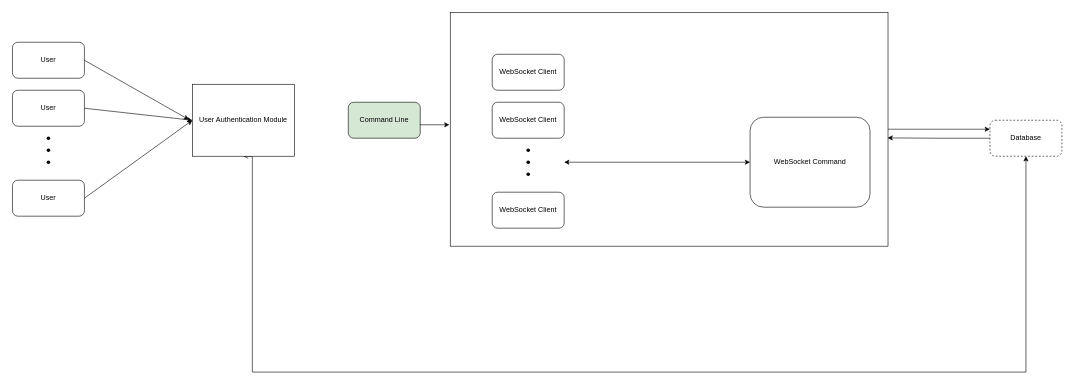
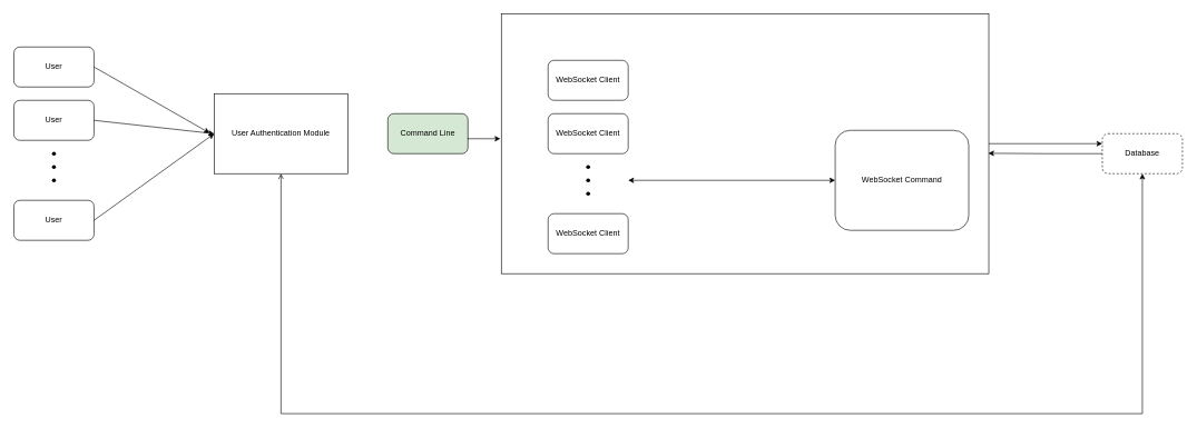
  <mxCell id="0" />
  <mxCell id="1" parent="0" />
  <mxCell id="2" value="" style="group" vertex="1" connectable="0" parent="1"><mxGeometry x="20" y="20" width="1750" height="600" as="geometry" /></mxCell>
  <mxCell id="3" style="edgeStyle=orthogonalEdgeStyle;rounded=0;orthogonalLoop=1;jettySize=auto;html=1;entryX=0;entryY=0.25;entryDx=0;entryDy=0;" edge="1" parent="2" source="4" target="9"><mxGeometry relative="1" as="geometry" /></mxCell>
  <mxCell id="4" value="" style="rounded=0;whiteSpace=wrap;html=1;" vertex="1" parent="2"><mxGeometry x="730" width="730" height="390" as="geometry" /></mxCell>
  <mxCell id="5" value="Command Line" style="rounded=1;whiteSpace=wrap;html=1;fillColor=#d5e8d4;" vertex="1" parent="2"><mxGeometry x="560" y="150" width="120" height="60" as="geometry" /></mxCell>
  <mxCell id="6" value="WebSocket Client" style="rounded=1;whiteSpace=wrap;html=1;" vertex="1" parent="2"><mxGeometry x="800" y="150" width="120" height="60" as="geometry" /></mxCell>
  <mxCell id="7" value="WebSocket Command" style="rounded=1;whiteSpace=wrap;html=1;" vertex="1" parent="2"><mxGeometry x="1230" y="175" width="200" height="150" as="geometry" /></mxCell>
  <mxCell id="8" style="edgeStyle=orthogonalEdgeStyle;rounded=0;orthogonalLoop=1;jettySize=auto;html=1;exitX=0.5;exitY=1;exitDx=0;exitDy=0;entryX=0.5;entryY=1;entryDx=0;entryDy=0;startArrow=classic;startFill=1;endArrow=open;" edge="1" parent="2" source="9" target="16"><mxGeometry relative="1" as="geometry"><Array as="points"><mxPoint x="1690" y="600" /><mxPoint x="400" y="600" /></Array></mxGeometry></mxCell>
  <mxCell id="9" value="Database" style="rounded=1;whiteSpace=wrap;html=1;dashed=1;" vertex="1" parent="2"><mxGeometry x="1630" y="180" width="120" height="60" as="geometry" /></mxCell>
  <mxCell id="10" value="WebSocket Client" style="rounded=1;whiteSpace=wrap;html=1;" vertex="1" parent="2"><mxGeometry x="800" y="70" width="120" height="60" as="geometry" /></mxCell>
  <mxCell id="11" value="WebSocket Client" style="rounded=1;whiteSpace=wrap;html=1;" vertex="1" parent="2"><mxGeometry x="800" y="300" width="120" height="60" as="geometry" /></mxCell>
  <mxCell id="12" value="" style="shape=waypoint;sketch=0;fillStyle=solid;size=6;pointerEvents=1;points=[];fillColor=none;resizable=0;rotatable=0;perimeter=centerPerimeter;snapToPoint=1;" vertex="1" parent="2"><mxGeometry x="850" y="220" width="20" height="20" as="geometry" /></mxCell>
  <mxCell id="13" value="" style="shape=waypoint;sketch=0;fillStyle=solid;size=6;pointerEvents=1;points=[];fillColor=none;resizable=0;rotatable=0;perimeter=centerPerimeter;snapToPoint=1;" vertex="1" parent="2"><mxGeometry x="850" y="240" width="20" height="20" as="geometry" /></mxCell>
  <mxCell id="14" value="" style="shape=waypoint;sketch=0;fillStyle=solid;size=6;pointerEvents=1;points=[];fillColor=none;resizable=0;rotatable=0;perimeter=centerPerimeter;snapToPoint=1;" vertex="1" parent="2"><mxGeometry x="850" y="260" width="20" height="20" as="geometry" /></mxCell>
  <mxCell id="15" value="User" style="rounded=1;whiteSpace=wrap;html=1;" vertex="1" parent="2"><mxGeometry y="280" width="120" height="60" as="geometry" /></mxCell>
- <mxCell id="16" value="User Authentication Module" style="rounded=0;whiteSpace=wrap;html=1;" vertex="1" parent="2"><mxGeometry x="300" y="120" width="170" height="120" as="geometry" /></mxCell>
+ <mxCell id="16" value="User Authentication Module" style="rounded=0;whiteSpace=wrap;html=1;" vertex="1" parent="2"><mxGeometry x="300" y="120" width="200" height="120" as="geometry" /></mxCell>
  <mxCell id="17" value="" style="endArrow=classic;html=1;rounded=0;exitX=1;exitY=0.5;exitDx=0;exitDy=0;entryX=0;entryY=0.5;entryDx=0;entryDy=0;" edge="1" parent="2" source="15" target="16"><mxGeometry width="50" height="50" relative="1" as="geometry"><mxPoint x="-80" y="360" as="sourcePoint" /><mxPoint x="230" y="360" as="targetPoint" /></mxGeometry></mxCell>
  <mxCell id="18" value="User" style="rounded=1;whiteSpace=wrap;html=1;" vertex="1" parent="2"><mxGeometry y="130" width="120" height="60" as="geometry" /></mxCell>
  <mxCell id="19" value="User" style="rounded=1;whiteSpace=wrap;html=1;" vertex="1" parent="2"><mxGeometry y="50" width="120" height="60" as="geometry" /></mxCell>
  <mxCell id="20" value="" style="shape=waypoint;sketch=0;fillStyle=solid;size=6;pointerEvents=1;points=[];fillColor=none;resizable=0;rotatable=0;perimeter=centerPerimeter;snapToPoint=1;" vertex="1" parent="2"><mxGeometry x="50" y="200" width="20" height="20" as="geometry" /></mxCell>
  <mxCell id="21" value="" style="shape=waypoint;sketch=0;fillStyle=solid;size=6;pointerEvents=1;points=[];fillColor=none;resizable=0;rotatable=0;perimeter=centerPerimeter;snapToPoint=1;" vertex="1" parent="2"><mxGeometry x="50" y="240" width="20" height="20" as="geometry" /></mxCell>
  <mxCell id="22" value="" style="shape=waypoint;sketch=0;fillStyle=solid;size=6;pointerEvents=1;points=[];fillColor=none;resizable=0;rotatable=0;perimeter=centerPerimeter;snapToPoint=1;" vertex="1" parent="2"><mxGeometry x="50" y="220" width="20" height="20" as="geometry" /></mxCell>
  <mxCell id="23" value="" style="endArrow=classic;html=1;rounded=0;exitX=1;exitY=0.5;exitDx=0;exitDy=0;entryX=0;entryY=0.5;entryDx=0;entryDy=0;" edge="1" parent="2" source="18" target="16"><mxGeometry width="50" height="50" relative="1" as="geometry"><mxPoint x="130" y="320" as="sourcePoint" /><mxPoint x="310" y="190" as="targetPoint" /></mxGeometry></mxCell>
  <mxCell id="24" value="" style="endArrow=classic;html=1;rounded=0;exitX=1;exitY=0.5;exitDx=0;exitDy=0;entryX=-0.034;entryY=0.492;entryDx=0;entryDy=0;entryPerimeter=0;" edge="1" parent="2" source="19" target="16"><mxGeometry width="50" height="50" relative="1" as="geometry"><mxPoint x="130" y="170" as="sourcePoint" /><mxPoint x="310" y="190" as="targetPoint" /></mxGeometry></mxCell>
  <mxCell id="25" value="" style="endArrow=classic;html=1;rounded=0;exitX=0.995;exitY=0.626;exitDx=0;exitDy=0;exitPerimeter=0;entryX=-0.002;entryY=0.481;entryDx=0;entryDy=0;entryPerimeter=0;" edge="1" parent="2" source="5" target="4"><mxGeometry width="50" height="50" relative="1" as="geometry"><mxPoint x="320" y="230" as="sourcePoint" /><mxPoint x="720" y="186" as="targetPoint" /></mxGeometry></mxCell>
  <mxCell id="26" style="edgeStyle=orthogonalEdgeStyle;rounded=0;orthogonalLoop=1;jettySize=auto;html=1;entryX=0.999;entryY=0.537;entryDx=0;entryDy=0;entryPerimeter=0;" edge="1" parent="2" source="9" target="4"><mxGeometry relative="1" as="geometry" /></mxCell>
  <mxCell id="27" value="" style="endArrow=classic;startArrow=classic;html=1;rounded=0;exitX=0;exitY=0.5;exitDx=0;exitDy=0;" edge="1" parent="2" source="7"><mxGeometry width="50" height="50" relative="1" as="geometry"><mxPoint x="1080" y="290" as="sourcePoint" /><mxPoint x="920" y="250" as="targetPoint" /></mxGeometry></mxCell>
